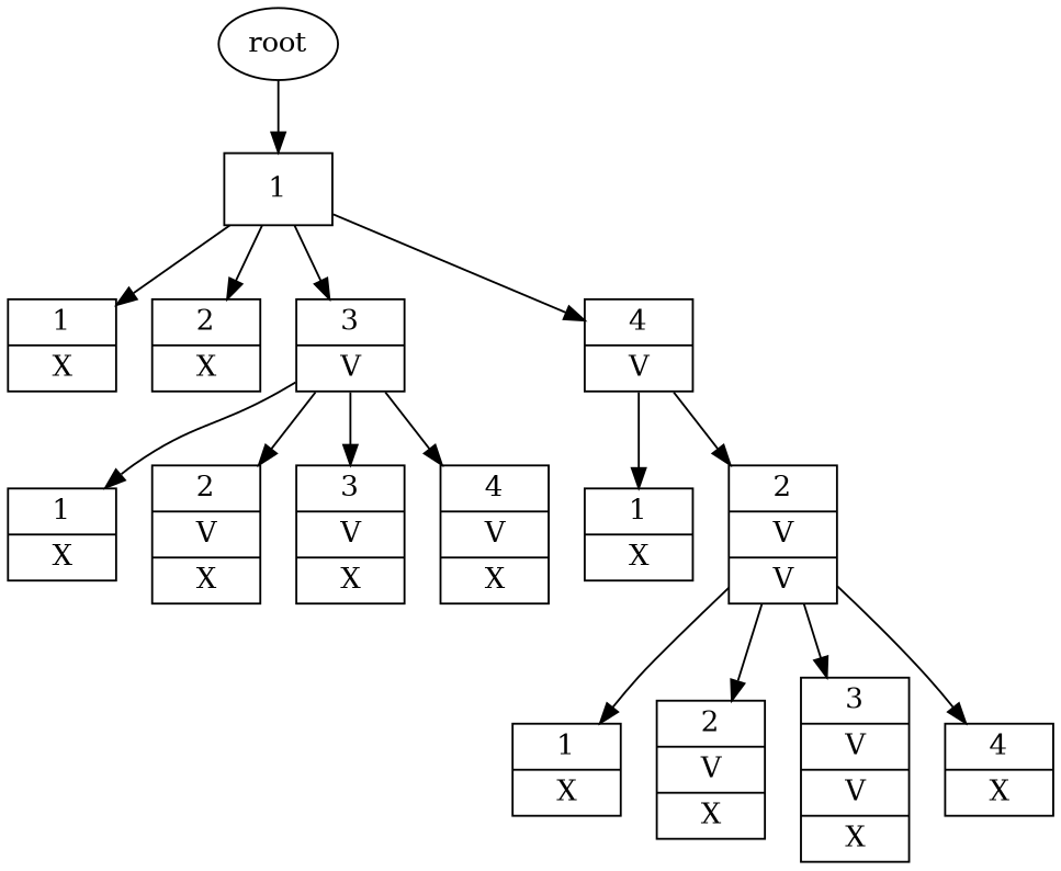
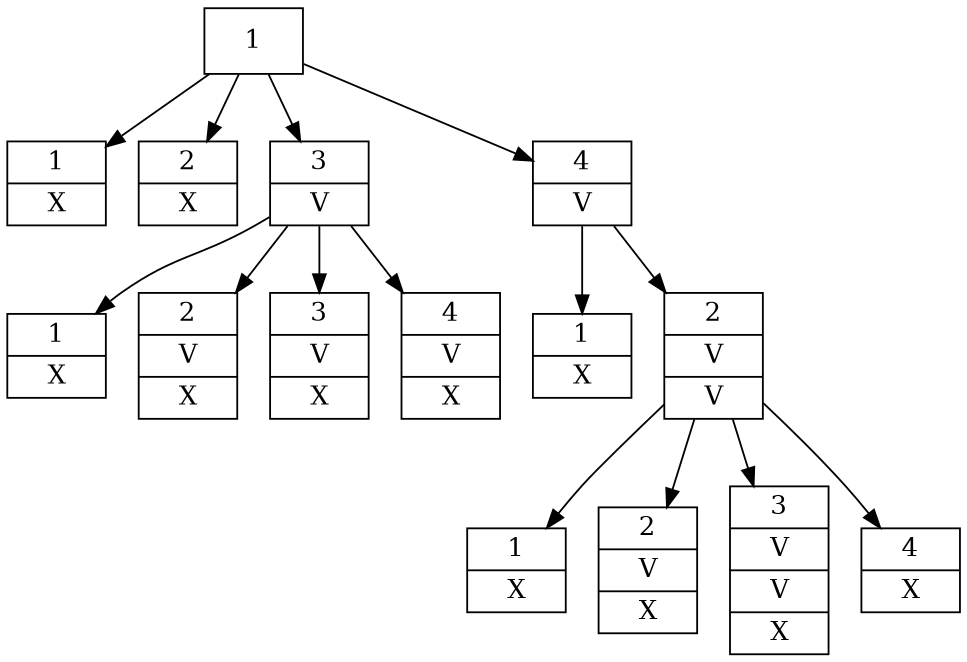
  digraph {
    node [shape=record]
    n1 [label=1]
-   root [shape=""]
    n3 [label="{1|X}"]
    n4 [label="{2|X}"]
    n5 [label="{3|V}"]
    n6 [label="{4|V}"]
    n7 [label="{1|X}"]
    n8 [label="{2|V|X}"]
    n9 [label="{3|V|X}"]
    n10 [label="{4|V|X}"]
    n11 [label="{1|X}"]
    n12 [label="{2|V|V}"]
    n13 [label="{1|X}"]
    n14 [label="{2|V|X}"]
    n15 [label="{3|V|V|X}"]
    n16 [label="{4|X}"]
    n1 -> n3
    n1 -> n4
    n1 -> n5
    n1 -> n6
-   root -> n1
    n5 -> n7
    n5 -> n8
    n5 -> n9
    n5 -> n10
    n6 -> n11
    n6 -> n12
    n12 -> n13
    n12 -> n14
    n12 -> n15
    n12 -> n16
  }
